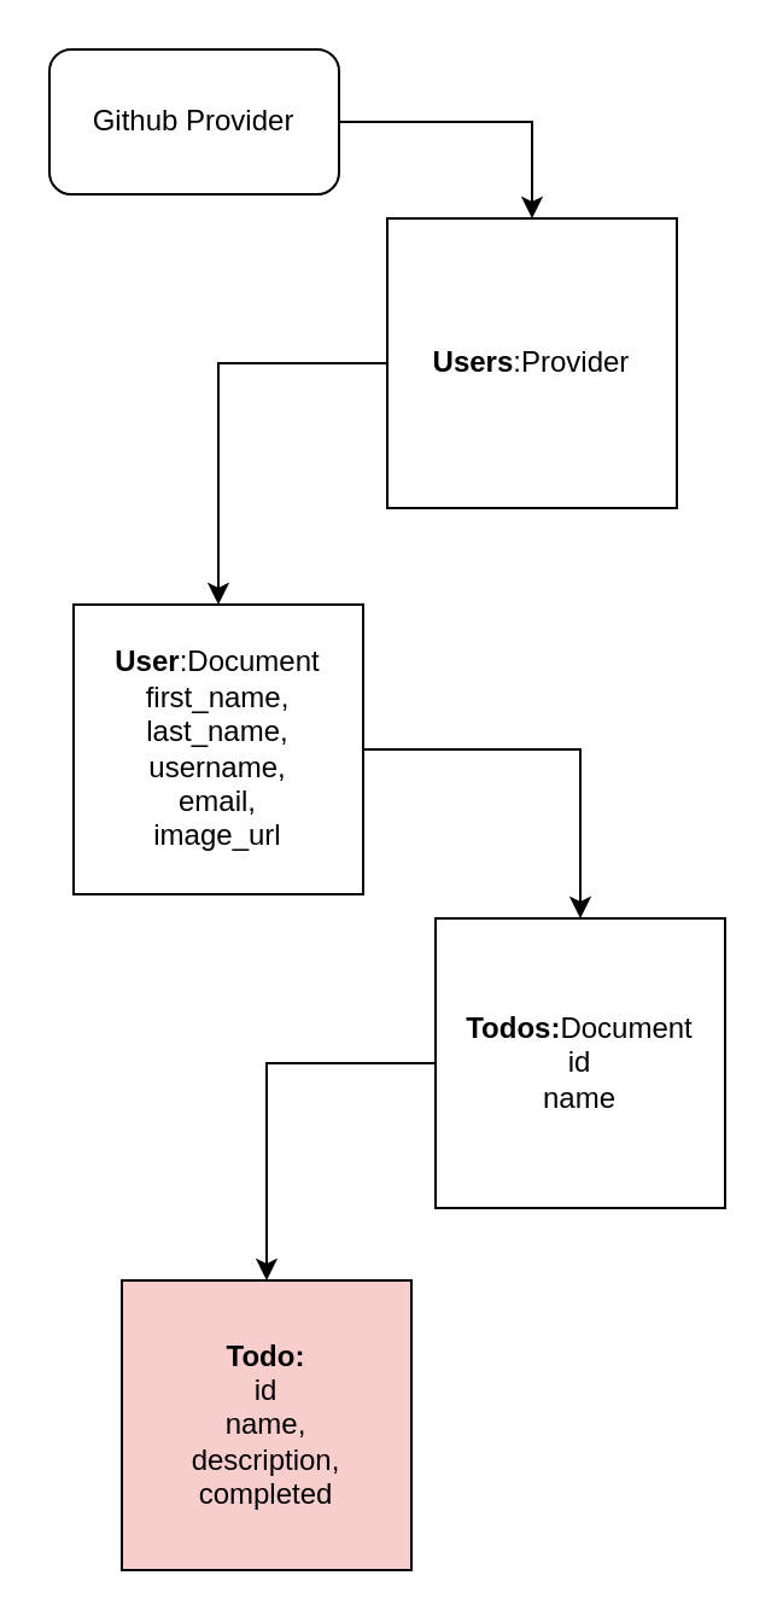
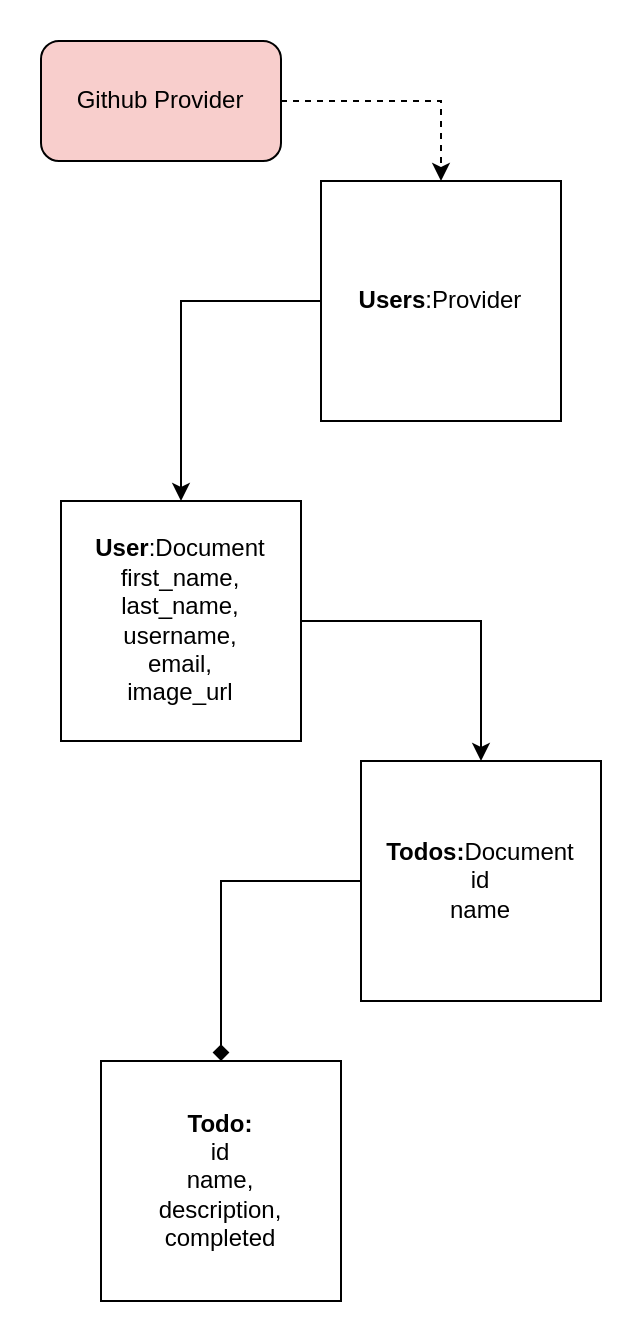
  <mxCell id="0" />
  <mxCell id="1" parent="0" />
  <mxCell id="2" value="" style="edgeStyle=orthogonalEdgeStyle;rounded=0;orthogonalLoop=1;jettySize=auto;html=1;exitX=1;exitY=0.5;exitDx=0;exitDy=0;" edge="1" parent="1" source="9" target="8"><mxGeometry relative="1" as="geometry" /></mxCell>
  <mxCell id="3" value="" style="edgeStyle=orthogonalEdgeStyle;rounded=0;orthogonalLoop=1;jettySize=auto;html=1;" edge="1" parent="1" source="4" target="9"><mxGeometry relative="1" as="geometry" /></mxCell>
  <mxCell id="4" value="&lt;b&gt;Users&lt;/b&gt;:Provider" style="whiteSpace=wrap;html=1;aspect=fixed;" vertex="1" parent="1"><mxGeometry x="160" y="90" width="120" height="120" as="geometry" /></mxCell>
- <mxCell id="5" style="edgeStyle=orthogonalEdgeStyle;rounded=0;orthogonalLoop=1;jettySize=auto;html=1;" edge="1" parent="1" source="6" target="4"><mxGeometry relative="1" as="geometry" /></mxCell>
- <mxCell id="6" value="Github Provider" style="rounded=1;whiteSpace=wrap;html=1;" vertex="1" parent="1"><mxGeometry x="20" y="20" width="120" height="60" as="geometry" /></mxCell>
- <mxCell id="7" value="" style="edgeStyle=orthogonalEdgeStyle;rounded=0;orthogonalLoop=1;jettySize=auto;html=1;" edge="1" parent="1" source="8" target="10"><mxGeometry relative="1" as="geometry" /></mxCell>
+ <mxCell id="5" style="edgeStyle=orthogonalEdgeStyle;rounded=0;orthogonalLoop=1;jettySize=auto;html=1;dashed=1;" edge="1" parent="1" source="6" target="4"><mxGeometry relative="1" as="geometry" /></mxCell>
+ <mxCell id="6" value="Github Provider" style="rounded=1;whiteSpace=wrap;html=1;fillColor=#f8cecc;" vertex="1" parent="1"><mxGeometry x="20" y="20" width="120" height="60" as="geometry" /></mxCell>
+ <mxCell id="7" value="" style="edgeStyle=orthogonalEdgeStyle;rounded=0;orthogonalLoop=1;jettySize=auto;html=1;endArrow=diamond;" edge="1" parent="1" source="8" target="10"><mxGeometry relative="1" as="geometry" /></mxCell>
  <mxCell id="8" value="&lt;b&gt;Todos:&lt;/b&gt;Document&lt;br&gt;id&lt;br&gt;name" style="whiteSpace=wrap;html=1;aspect=fixed;" vertex="1" parent="1"><mxGeometry x="180" y="380" width="120" height="120" as="geometry" /></mxCell>
  <mxCell id="9" value="&lt;b&gt;User&lt;/b&gt;:Document&lt;br&gt;first_name,&lt;br&gt;last_name,&lt;br&gt;username,&lt;br&gt;email,&lt;br&gt;image_url" style="whiteSpace=wrap;html=1;aspect=fixed;" vertex="1" parent="1"><mxGeometry x="30" y="250" width="120" height="120" as="geometry" /></mxCell>
- <mxCell id="10" value="&lt;b&gt;Todo:&lt;br&gt;&lt;/b&gt;id&lt;br&gt;name,&lt;br&gt;description,&lt;br&gt;completed" style="whiteSpace=wrap;html=1;aspect=fixed;fillColor=#f8cecc;" vertex="1" parent="1"><mxGeometry x="50" y="530" width="120" height="120" as="geometry" /></mxCell>
+ <mxCell id="10" value="&lt;b&gt;Todo:&lt;br&gt;&lt;/b&gt;id&lt;br&gt;name,&lt;br&gt;description,&lt;br&gt;completed" style="whiteSpace=wrap;html=1;aspect=fixed;" vertex="1" parent="1"><mxGeometry x="50" y="530" width="120" height="120" as="geometry" /></mxCell>
